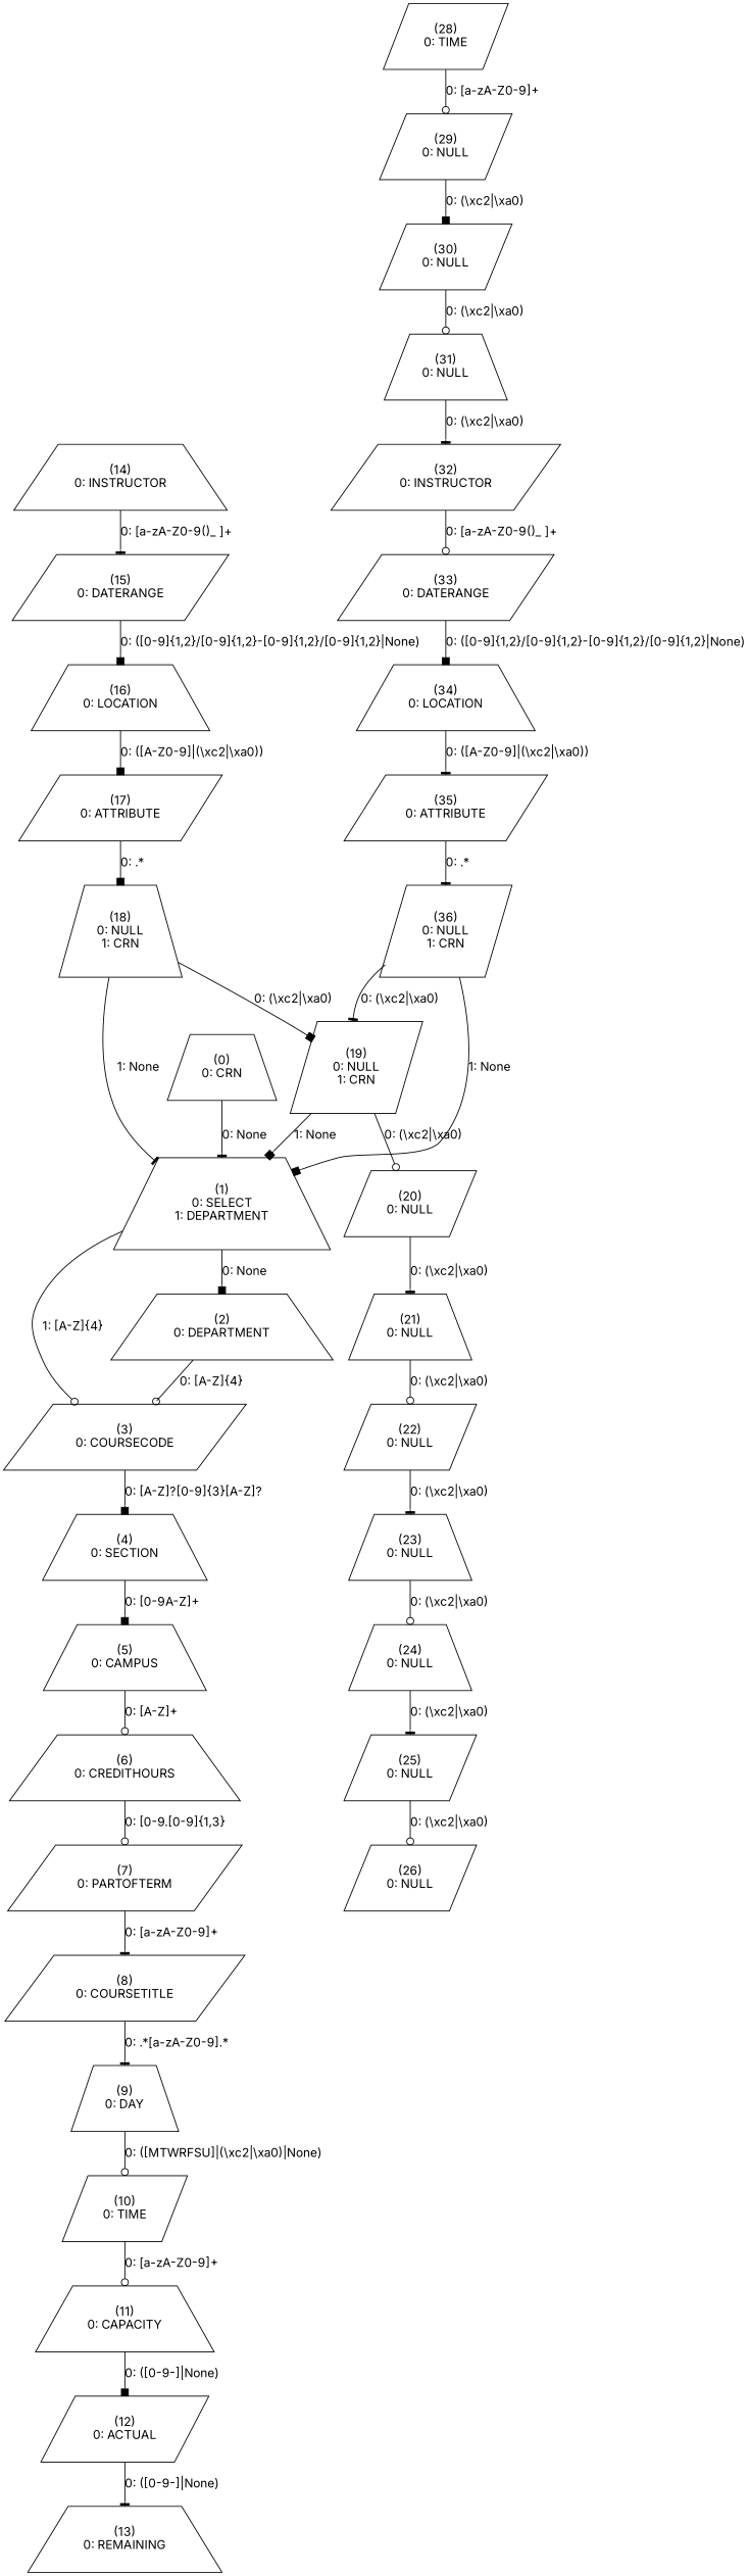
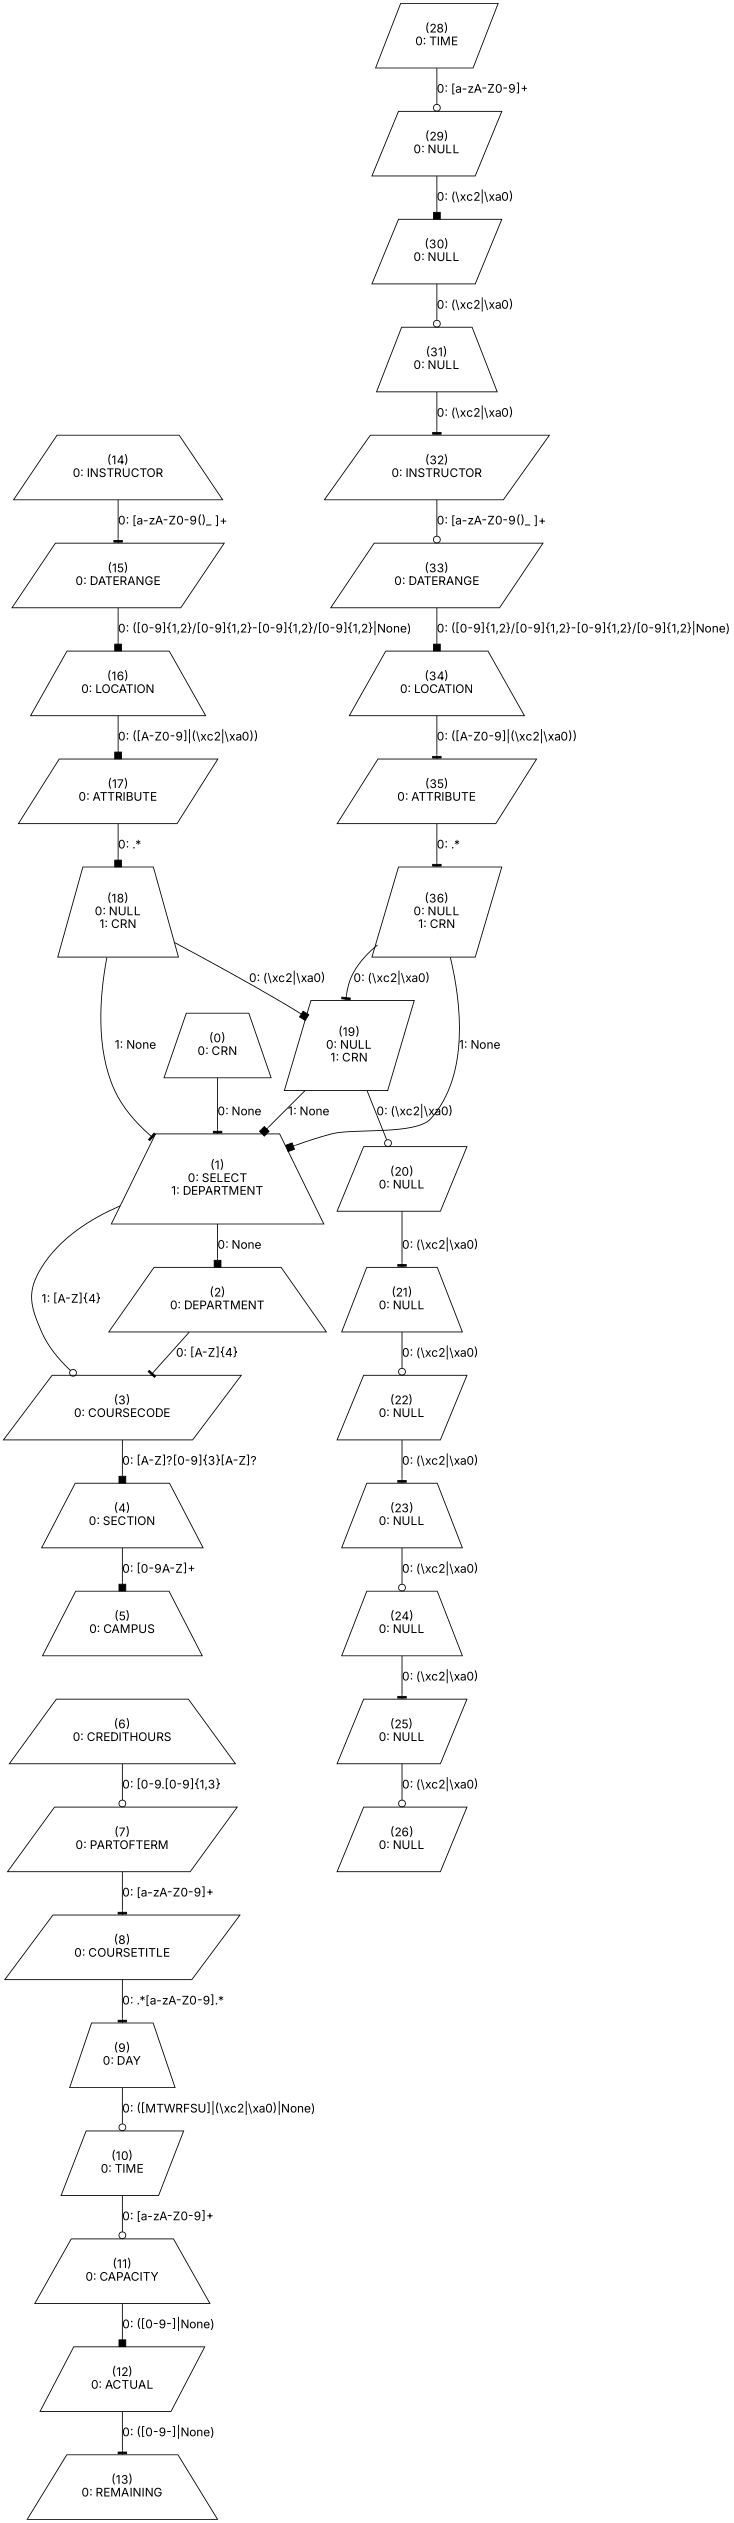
  digraph {
    fontname=Inter
    node [fontname=Inter shape=parallelogram]
    edge [arrowhead=tee fontname=Inter]
    n1 [label="(0)\n0: CRN\n" shape=trapezium]
    n2 [label="(1)\n0: SELECT\n1: DEPARTMENT\n" shape=trapezium]
    n3 [label="(2)\n0: DEPARTMENT\n" shape=trapezium]
    n4 [label="(3)\n0: COURSECODE\n"]
    n5 [label="(4)\n0: SECTION\n" shape=trapezium]
    n6 [label="(5)\n0: CAMPUS\n" shape=trapezium]
    n7 [label="(6)\n0: CREDITHOURS\n" shape=trapezium]
    n8 [label="(7)\n0: PARTOFTERM\n"]
    n9 [label="(8)\n0: COURSETITLE\n"]
    n10 [label="(9)\n0: DAY\n" shape=trapezium]
    n11 [label="(10)\n0: TIME\n"]
    n12 [label="(11)\n0: CAPACITY\n" shape=trapezium]
    n13 [label="(12)\n0: ACTUAL\n"]
    n14 [label="(13)\n0: REMAINING\n" shape=trapezium]
    n15 [label="(14)\n0: INSTRUCTOR\n" shape=trapezium]
    n16 [label="(15)\n0: DATERANGE\n"]
    n17 [label="(16)\n0: LOCATION\n" shape=trapezium]
    n18 [label="(17)\n0: ATTRIBUTE\n"]
    n19 [label="(18)\n0: NULL\n1: CRN\n" shape=trapezium]
    n20 [label="(19)\n0: NULL\n1: CRN\n"]
    n21 [label="(20)\n0: NULL\n"]
    n22 [label="(21)\n0: NULL\n" shape=trapezium]
    n23 [label="(22)\n0: NULL\n"]
    n24 [label="(23)\n0: NULL\n" shape=trapezium]
    n25 [label="(24)\n0: NULL\n" shape=trapezium]
    n26 [label="(25)\n0: NULL\n"]
    n27 [label="(26)\n0: NULL\n"]
    n28 [label="(28)\n0: TIME\n"]
    n29 [label="(29)\n0: NULL\n"]
    n30 [label="(30)\n0: NULL\n"]
    n31 [label="(31)\n0: NULL\n" shape=trapezium]
    n32 [label="(32)\n0: INSTRUCTOR\n"]
    n33 [label="(33)\n0: DATERANGE\n"]
    n34 [label="(34)\n0: LOCATION\n" shape=trapezium]
    n35 [label="(35)\n0: ATTRIBUTE\n"]
    n36 [label="(36)\n0: NULL\n1: CRN\n"]
    n1 -> n2 [label="0: None\n"]
    n2 -> n3 [arrowhead=box label="0: None\n"]
    n2 -> n4 [arrowhead=odot label="1: [A-Z]{4}\n"]
-   n3 -> n4 [arrowhead=odot label="0: [A-Z]{4}\n"]
+   n3 -> n4 [label="0: [A-Z]{4}\n"]
    n4 -> n5 [arrowhead=box label="0: [A-Z]?[0-9]{3}[A-Z]?\n"]
    n5 -> n6 [arrowhead=box label="0: [0-9A-Z]+\n"]
-   n6 -> n7 [arrowhead=odot label="0: [A-Z]+\n"]
    n7 -> n8 [arrowhead=odot label="0: [0-9\.[0-9]{1,3}\n"]
    n8 -> n9 [label="0: [a-zA-Z0-9]+\n"]
    n9 -> n10 [label="0: .*[a-zA-Z0-9].*\n"]
    n10 -> n11 [arrowhead=odot label="0: ([MTWRFSU]|(\\xc2|\\xa0)|None)\n"]
    n11 -> n12 [arrowhead=odot label="0: [a-zA-Z0-9]+\n"]
    n12 -> n13 [arrowhead=box label="0: ([0-9-]|None)\n"]
    n13 -> n14 [label="0: ([0-9-]|None)\n"]
    n15 -> n16 [label="0: [a-zA-Z0-9()_ ]+\n"]
    n16 -> n17 [arrowhead=box label="0: ([0-9]{1,2}\/[0-9]{1,2}\-[0-9]{1,2}\/[0-9]{1,2}|None)\n"]
    n17 -> n18 [arrowhead=box label="0: ([A-Z0-9]|(\\xc2|\\xa0))\n"]
    n18 -> n19 [arrowhead=box label="0: .*\n"]
    n19 -> n2 [label="1: None\n"]
    n19 -> n20 [arrowhead=box label="0: (\\xc2|\\xa0)\n"]
    n20 -> n2 [arrowhead=box label="1: None\n"]
    n20 -> n21 [arrowhead=odot label="0: (\\xc2|\\xa0)\n"]
    n21 -> n22 [label="0: (\\xc2|\\xa0)\n"]
    n22 -> n23 [arrowhead=odot label="0: (\\xc2|\\xa0)\n"]
    n23 -> n24 [label="0: (\\xc2|\\xa0)\n"]
    n24 -> n25 [arrowhead=odot label="0: (\\xc2|\\xa0)\n"]
    n25 -> n26 [label="0: (\\xc2|\\xa0)\n"]
    n26 -> n27 [arrowhead=odot label="0: (\\xc2|\\xa0)\n"]
    n28 -> n29 [arrowhead=odot label="0: [a-zA-Z0-9]+\n"]
    n29 -> n30 [arrowhead=box label="0: (\\xc2|\\xa0)\n"]
    n30 -> n31 [arrowhead=odot label="0: (\\xc2|\\xa0)\n"]
    n31 -> n32 [label="0: (\\xc2|\\xa0)\n"]
    n32 -> n33 [arrowhead=odot label="0: [a-zA-Z0-9()_ ]+\n"]
    n33 -> n34 [arrowhead=box label="0: ([0-9]{1,2}\/[0-9]{1,2}\-[0-9]{1,2}\/[0-9]{1,2}|None)\n"]
    n34 -> n35 [label="0: ([A-Z0-9]|(\\xc2|\\xa0))\n"]
    n35 -> n36 [label="0: .*\n"]
    n36 -> n2 [arrowhead=box label="1: None\n"]
    n36 -> n20 [label="0: (\\xc2|\\xa0)\n"]
  }
